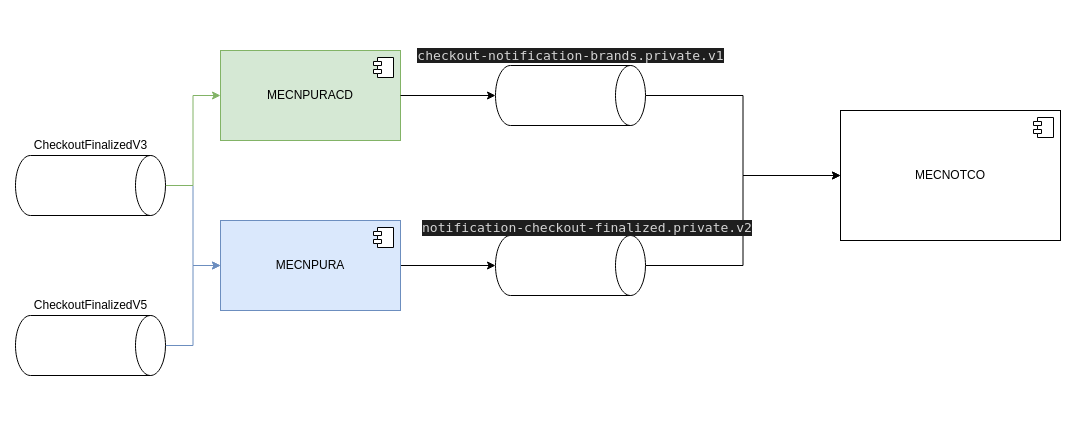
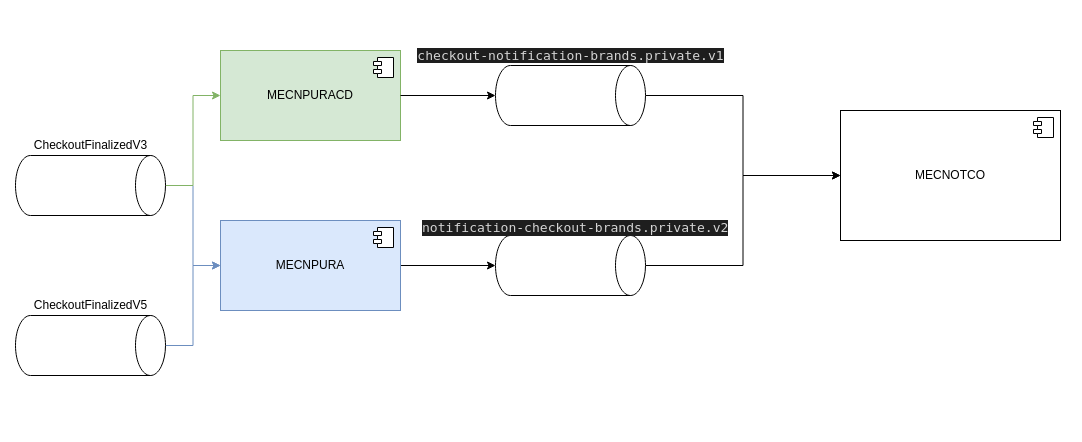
  <mxCell id="0" />
  <mxCell id="1" parent="0" />
  <mxCell id="2" style="edgeStyle=orthogonalEdgeStyle;rounded=0;orthogonalLoop=1;jettySize=auto;html=1;entryX=0;entryY=0.5;entryDx=0;entryDy=0;fillColor=#dae8fc;strokeColor=#6c8ebf;" edge="1" parent="1" source="4" target="10"><mxGeometry relative="1" as="geometry" /></mxCell>
  <mxCell id="3" style="edgeStyle=orthogonalEdgeStyle;rounded=0;orthogonalLoop=1;jettySize=auto;html=1;entryX=0;entryY=0.5;entryDx=0;entryDy=0;fillColor=#d5e8d4;strokeColor=#82b366;" edge="1" parent="1" source="4" target="12"><mxGeometry relative="1" as="geometry" /></mxCell>
  <mxCell id="4" value="" style="shape=cylinder3;whiteSpace=wrap;html=1;boundedLbl=1;backgroundOutline=1;size=15;rotation=90;" vertex="1" parent="1"><mxGeometry x="60" y="110" width="60" height="150" as="geometry" /></mxCell>
  <mxCell id="5" value="CheckoutFinalizedV3" style="text;html=1;align=center;verticalAlign=middle;resizable=0;points=[];autosize=1;strokeColor=none;fillColor=none;" vertex="1" parent="1"><mxGeometry x="20" y="130" width="140" height="30" as="geometry" /></mxCell>
  <mxCell id="6" style="edgeStyle=orthogonalEdgeStyle;rounded=0;orthogonalLoop=1;jettySize=auto;html=1;entryX=0;entryY=0.5;entryDx=0;entryDy=0;fillColor=#dae8fc;strokeColor=#6c8ebf;" edge="1" parent="1" source="7" target="10"><mxGeometry relative="1" as="geometry" /></mxCell>
  <mxCell id="7" value="" style="shape=cylinder3;whiteSpace=wrap;html=1;boundedLbl=1;backgroundOutline=1;size=15;rotation=90;" vertex="1" parent="1"><mxGeometry x="60" y="270" width="60" height="150" as="geometry" /></mxCell>
  <mxCell id="8" value="CheckoutFinalizedV5" style="text;html=1;align=center;verticalAlign=middle;resizable=0;points=[];autosize=1;strokeColor=none;fillColor=none;" vertex="1" parent="1"><mxGeometry x="20" y="290" width="140" height="30" as="geometry" /></mxCell>
  <mxCell id="9" style="edgeStyle=orthogonalEdgeStyle;rounded=0;orthogonalLoop=1;jettySize=auto;html=1;" edge="1" parent="1" source="10" target="19"><mxGeometry relative="1" as="geometry" /></mxCell>
  <mxCell id="10" value="MECNPURA" style="html=1;dropTarget=0;whiteSpace=wrap;fillColor=#dae8fc;strokeColor=#6c8ebf;" vertex="1" parent="1"><mxGeometry x="220" y="220" width="180" height="90" as="geometry" /></mxCell>
  <mxCell id="11" value="" style="shape=module;jettyWidth=8;jettyHeight=4;" vertex="1" parent="10"><mxGeometry x="1" width="20" height="20" relative="1" as="geometry"><mxPoint x="-27" y="7" as="offset" /></mxGeometry></mxCell>
  <mxCell id="12" value="MECNPURACD" style="html=1;dropTarget=0;whiteSpace=wrap;fillColor=#d5e8d4;strokeColor=#82b366;" vertex="1" parent="1"><mxGeometry x="220" y="50" width="180" height="90" as="geometry" /></mxCell>
  <mxCell id="13" value="" style="shape=module;jettyWidth=8;jettyHeight=4;" vertex="1" parent="12"><mxGeometry x="1" width="20" height="20" relative="1" as="geometry"><mxPoint x="-27" y="7" as="offset" /></mxGeometry></mxCell>
  <mxCell id="14" style="edgeStyle=orthogonalEdgeStyle;rounded=0;orthogonalLoop=1;jettySize=auto;html=1;entryX=0;entryY=0.5;entryDx=0;entryDy=0;" edge="1" parent="1" source="15" target="21"><mxGeometry relative="1" as="geometry" /></mxCell>
  <mxCell id="15" value="" style="shape=cylinder3;whiteSpace=wrap;html=1;boundedLbl=1;backgroundOutline=1;size=15;rotation=90;" vertex="1" parent="1"><mxGeometry x="540" y="20" width="60" height="150" as="geometry" /></mxCell>
  <mxCell id="16" value="&lt;div style=&quot;background-color:#1e1e1e;color:#d4d4d4&quot;&gt;&lt;pre style=&quot;font-family:'JetBrains Mono',monospace;font-size:9.8pt;&quot;&gt;checkout-notification-brands.private.v1&lt;/pre&gt;&lt;/div&gt;" style="text;html=1;align=center;verticalAlign=middle;resizable=0;points=[];autosize=1;strokeColor=none;fillColor=none;" vertex="1" parent="1"><mxGeometry x="430" y="25" width="280" height="60" as="geometry" /></mxCell>
  <mxCell id="17" style="edgeStyle=orthogonalEdgeStyle;rounded=0;orthogonalLoop=1;jettySize=auto;html=1;entryX=0.5;entryY=1;entryDx=0;entryDy=0;entryPerimeter=0;" edge="1" parent="1" source="12" target="15"><mxGeometry relative="1" as="geometry" /></mxCell>
  <mxCell id="18" style="edgeStyle=orthogonalEdgeStyle;rounded=0;orthogonalLoop=1;jettySize=auto;html=1;entryX=0;entryY=0.5;entryDx=0;entryDy=0;" edge="1" parent="1" source="19" target="21"><mxGeometry relative="1" as="geometry" /></mxCell>
  <mxCell id="19" value="" style="shape=cylinder3;whiteSpace=wrap;html=1;boundedLbl=1;backgroundOutline=1;size=15;rotation=90;" vertex="1" parent="1"><mxGeometry x="540" y="190" width="60" height="150" as="geometry" /></mxCell>
- <mxCell id="20" value="&lt;div style=&quot;background-color:#1e1e1e;color:#d4d4d4&quot;&gt;&lt;pre style=&quot;font-family:'JetBrains Mono',monospace;font-size:9.8pt;&quot;&gt;notification-checkout-finalized.private.v2&lt;/pre&gt;&lt;/div&gt;" style="text;whiteSpace=wrap;html=1;" vertex="1" parent="1"><mxGeometry x="420" y="200" width="340" height="70" as="geometry" /></mxCell>
+ <mxCell id="20" value="&lt;div style=&quot;background-color:#1e1e1e;color:#d4d4d4&quot;&gt;&lt;pre style=&quot;font-family:'JetBrains Mono',monospace;font-size:9.8pt;&quot;&gt;notification-checkout-brands.private.v2&lt;/pre&gt;&lt;/div&gt;" style="text;whiteSpace=wrap;html=1;" vertex="1" parent="1"><mxGeometry x="420" y="200" width="340" height="70" as="geometry" /></mxCell>
  <mxCell id="21" value="MECNOTCO" style="html=1;dropTarget=0;whiteSpace=wrap;" vertex="1" parent="1"><mxGeometry x="840" y="110" width="220" height="130" as="geometry" /></mxCell>
  <mxCell id="22" value="" style="shape=module;jettyWidth=8;jettyHeight=4;" vertex="1" parent="21"><mxGeometry x="1" width="20" height="20" relative="1" as="geometry"><mxPoint x="-27" y="7" as="offset" /></mxGeometry></mxCell>
